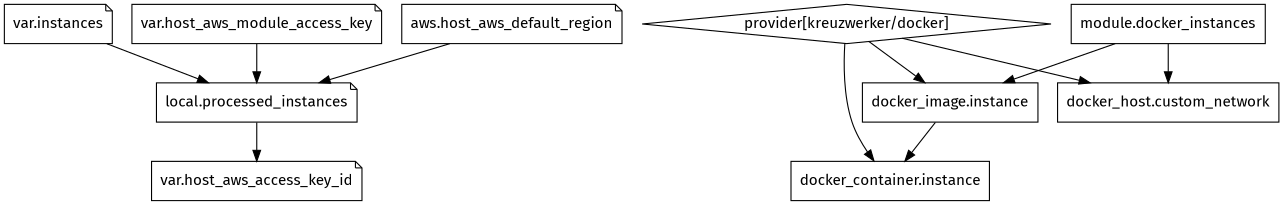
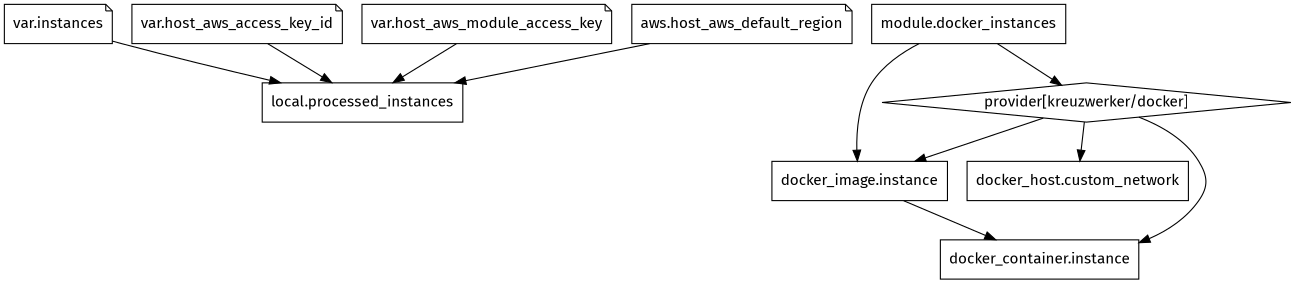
  digraph {
    fontname="Fira Sans"
    node [fontname="Fira Sans" shape=box]
    edge [fontname="Fira Sans"]
    "var.instances" [shape=note]
-   "local.processed_instances" [shape=note]
+   "local.processed_instances"
    "var.host_aws_access_key_id" [shape=note]
    n4 [label="var.host_aws_module_access_key" shape=note]
    n5 [label="aws.host_aws_default_region" shape=note]
    "module.docker_instances"
    "docker_image.instance"
    n8 [label="docker_host.custom_network"]
    "docker_container.instance"
    "provider[kreuzwerker/docker]" [shape=diamond]
    "var.instances" -> "local.processed_instances"
-   "local.processed_instances" -> "var.host_aws_access_key_id"
+   "var.host_aws_access_key_id" -> "local.processed_instances"
    n4 -> "local.processed_instances"
    n5 -> "local.processed_instances"
    "module.docker_instances" -> "docker_image.instance"
-   "module.docker_instances" -> n8
+   "module.docker_instances" -> "provider[kreuzwerker/docker]"
    "docker_image.instance" -> "docker_container.instance"
    "provider[kreuzwerker/docker]" -> "docker_image.instance"
    "provider[kreuzwerker/docker]" -> n8
    "provider[kreuzwerker/docker]" -> "docker_container.instance"
  }
